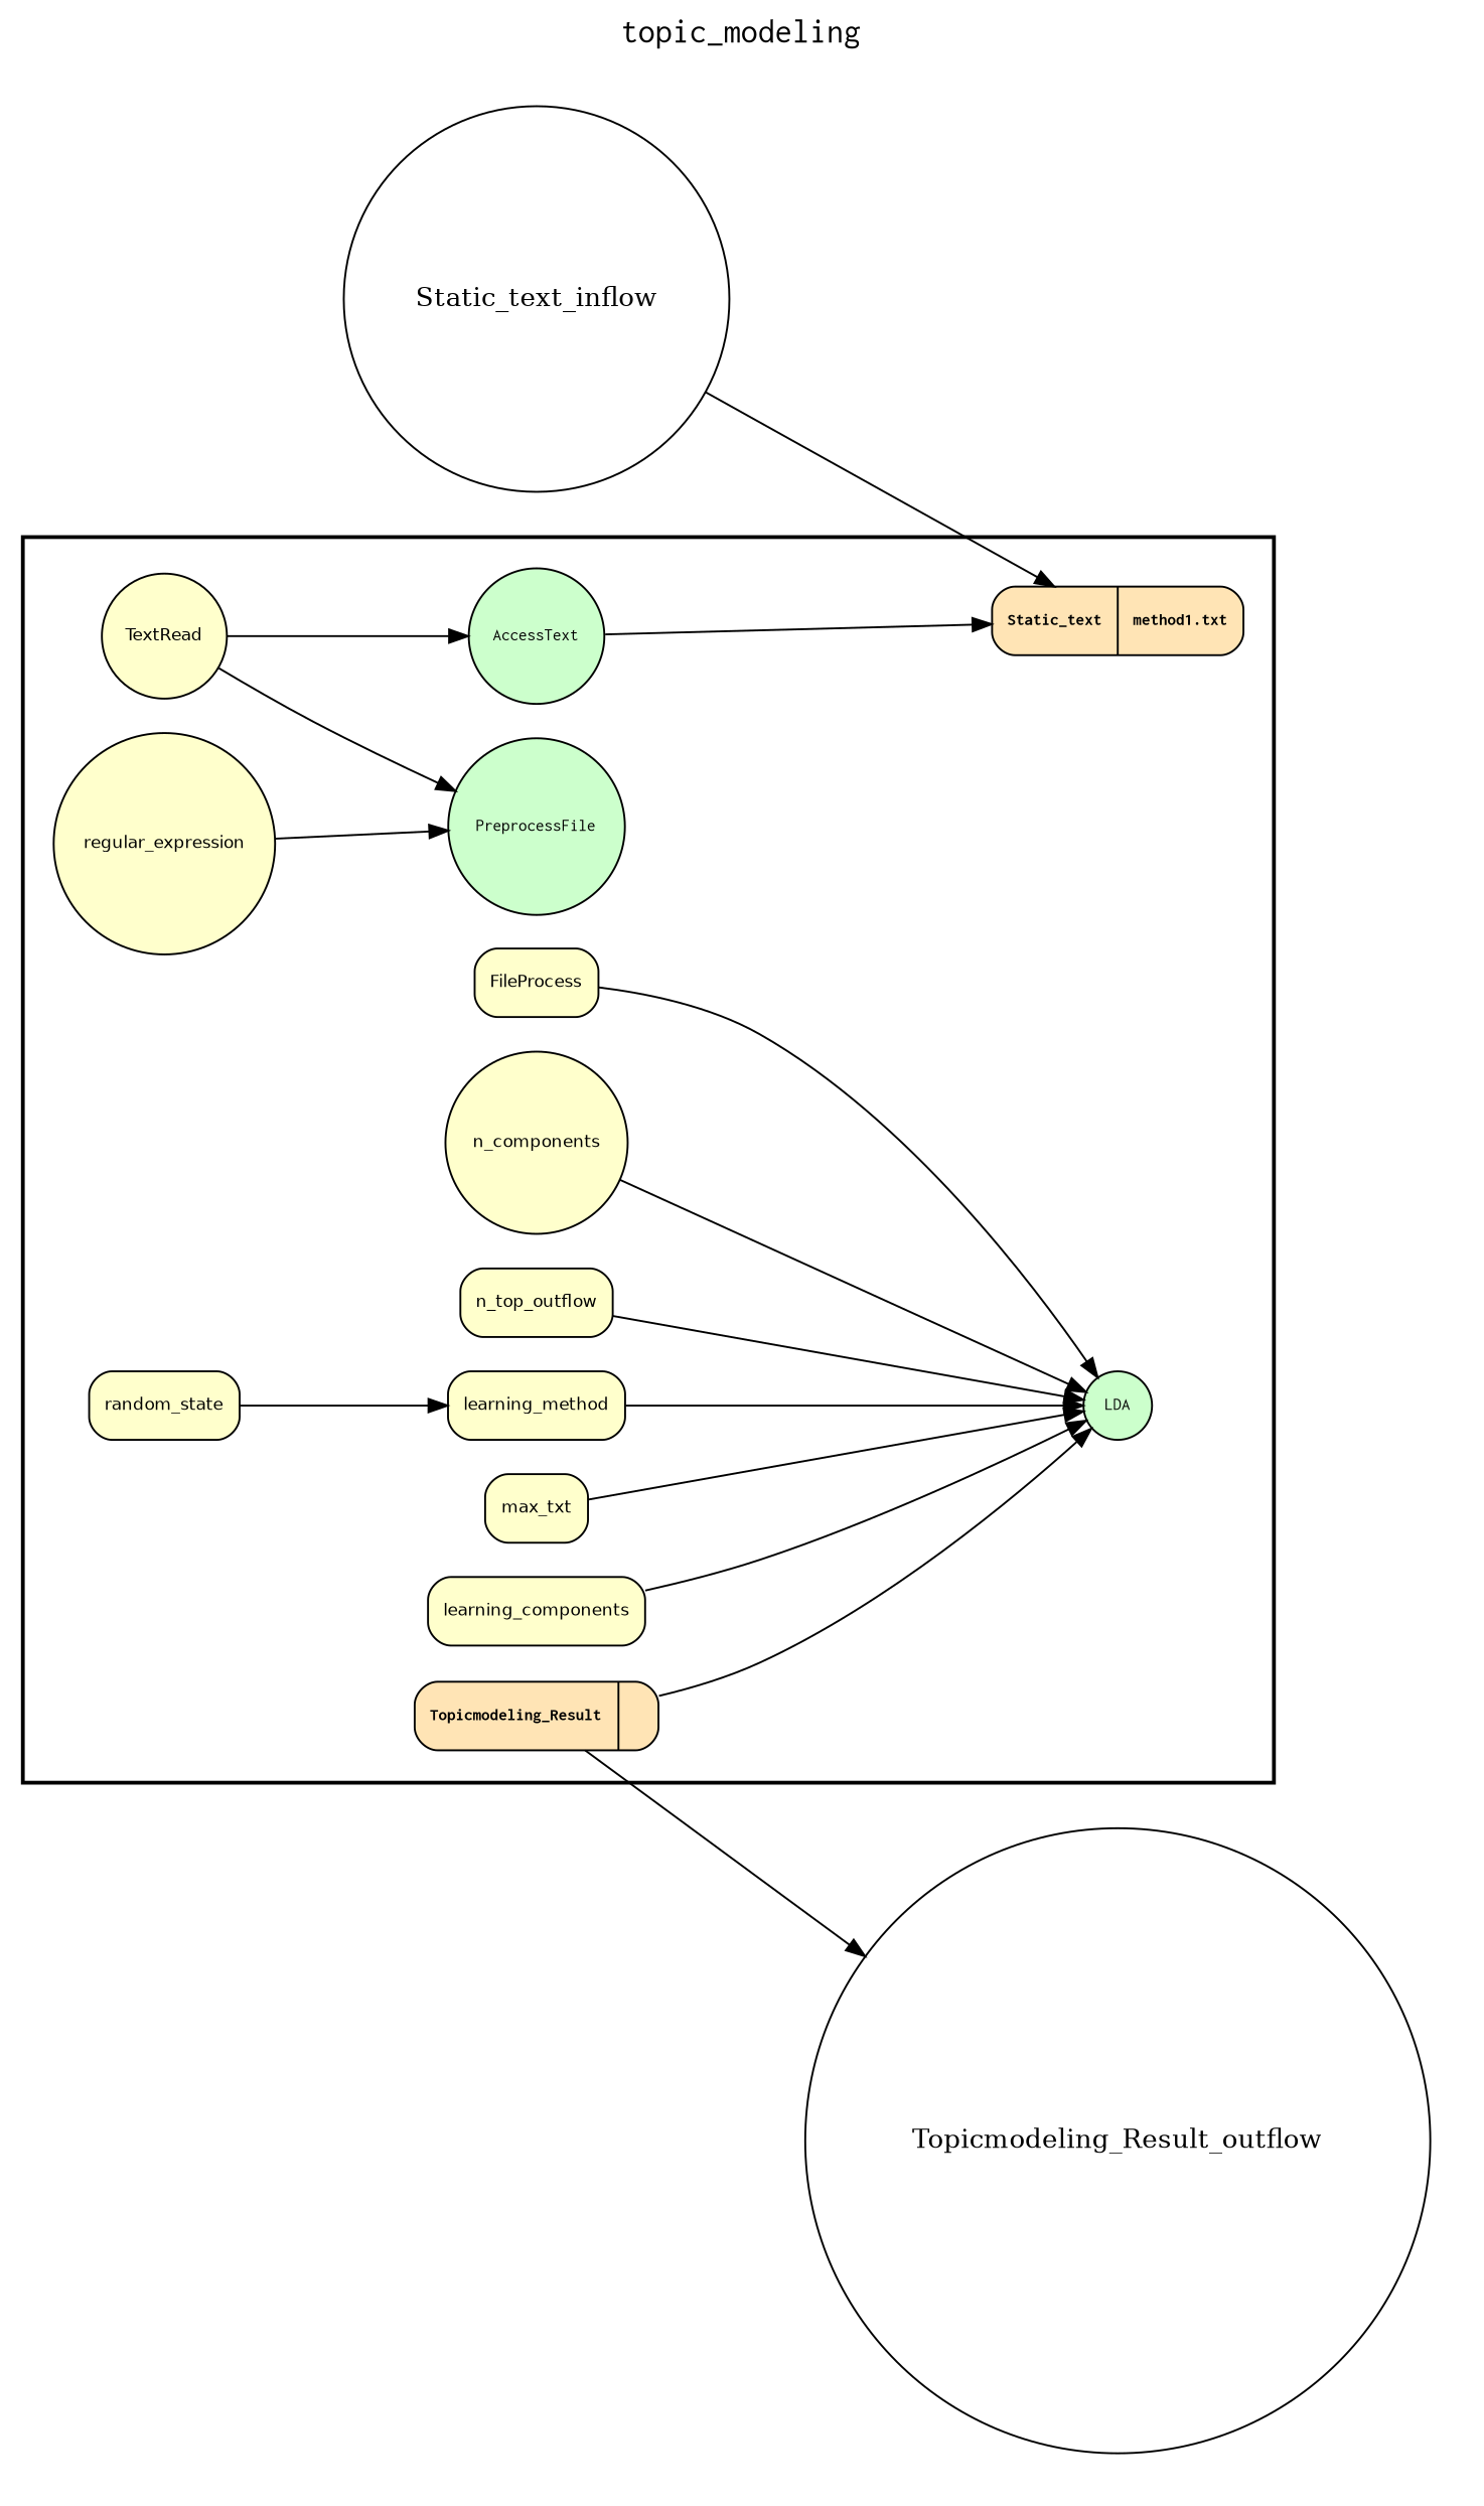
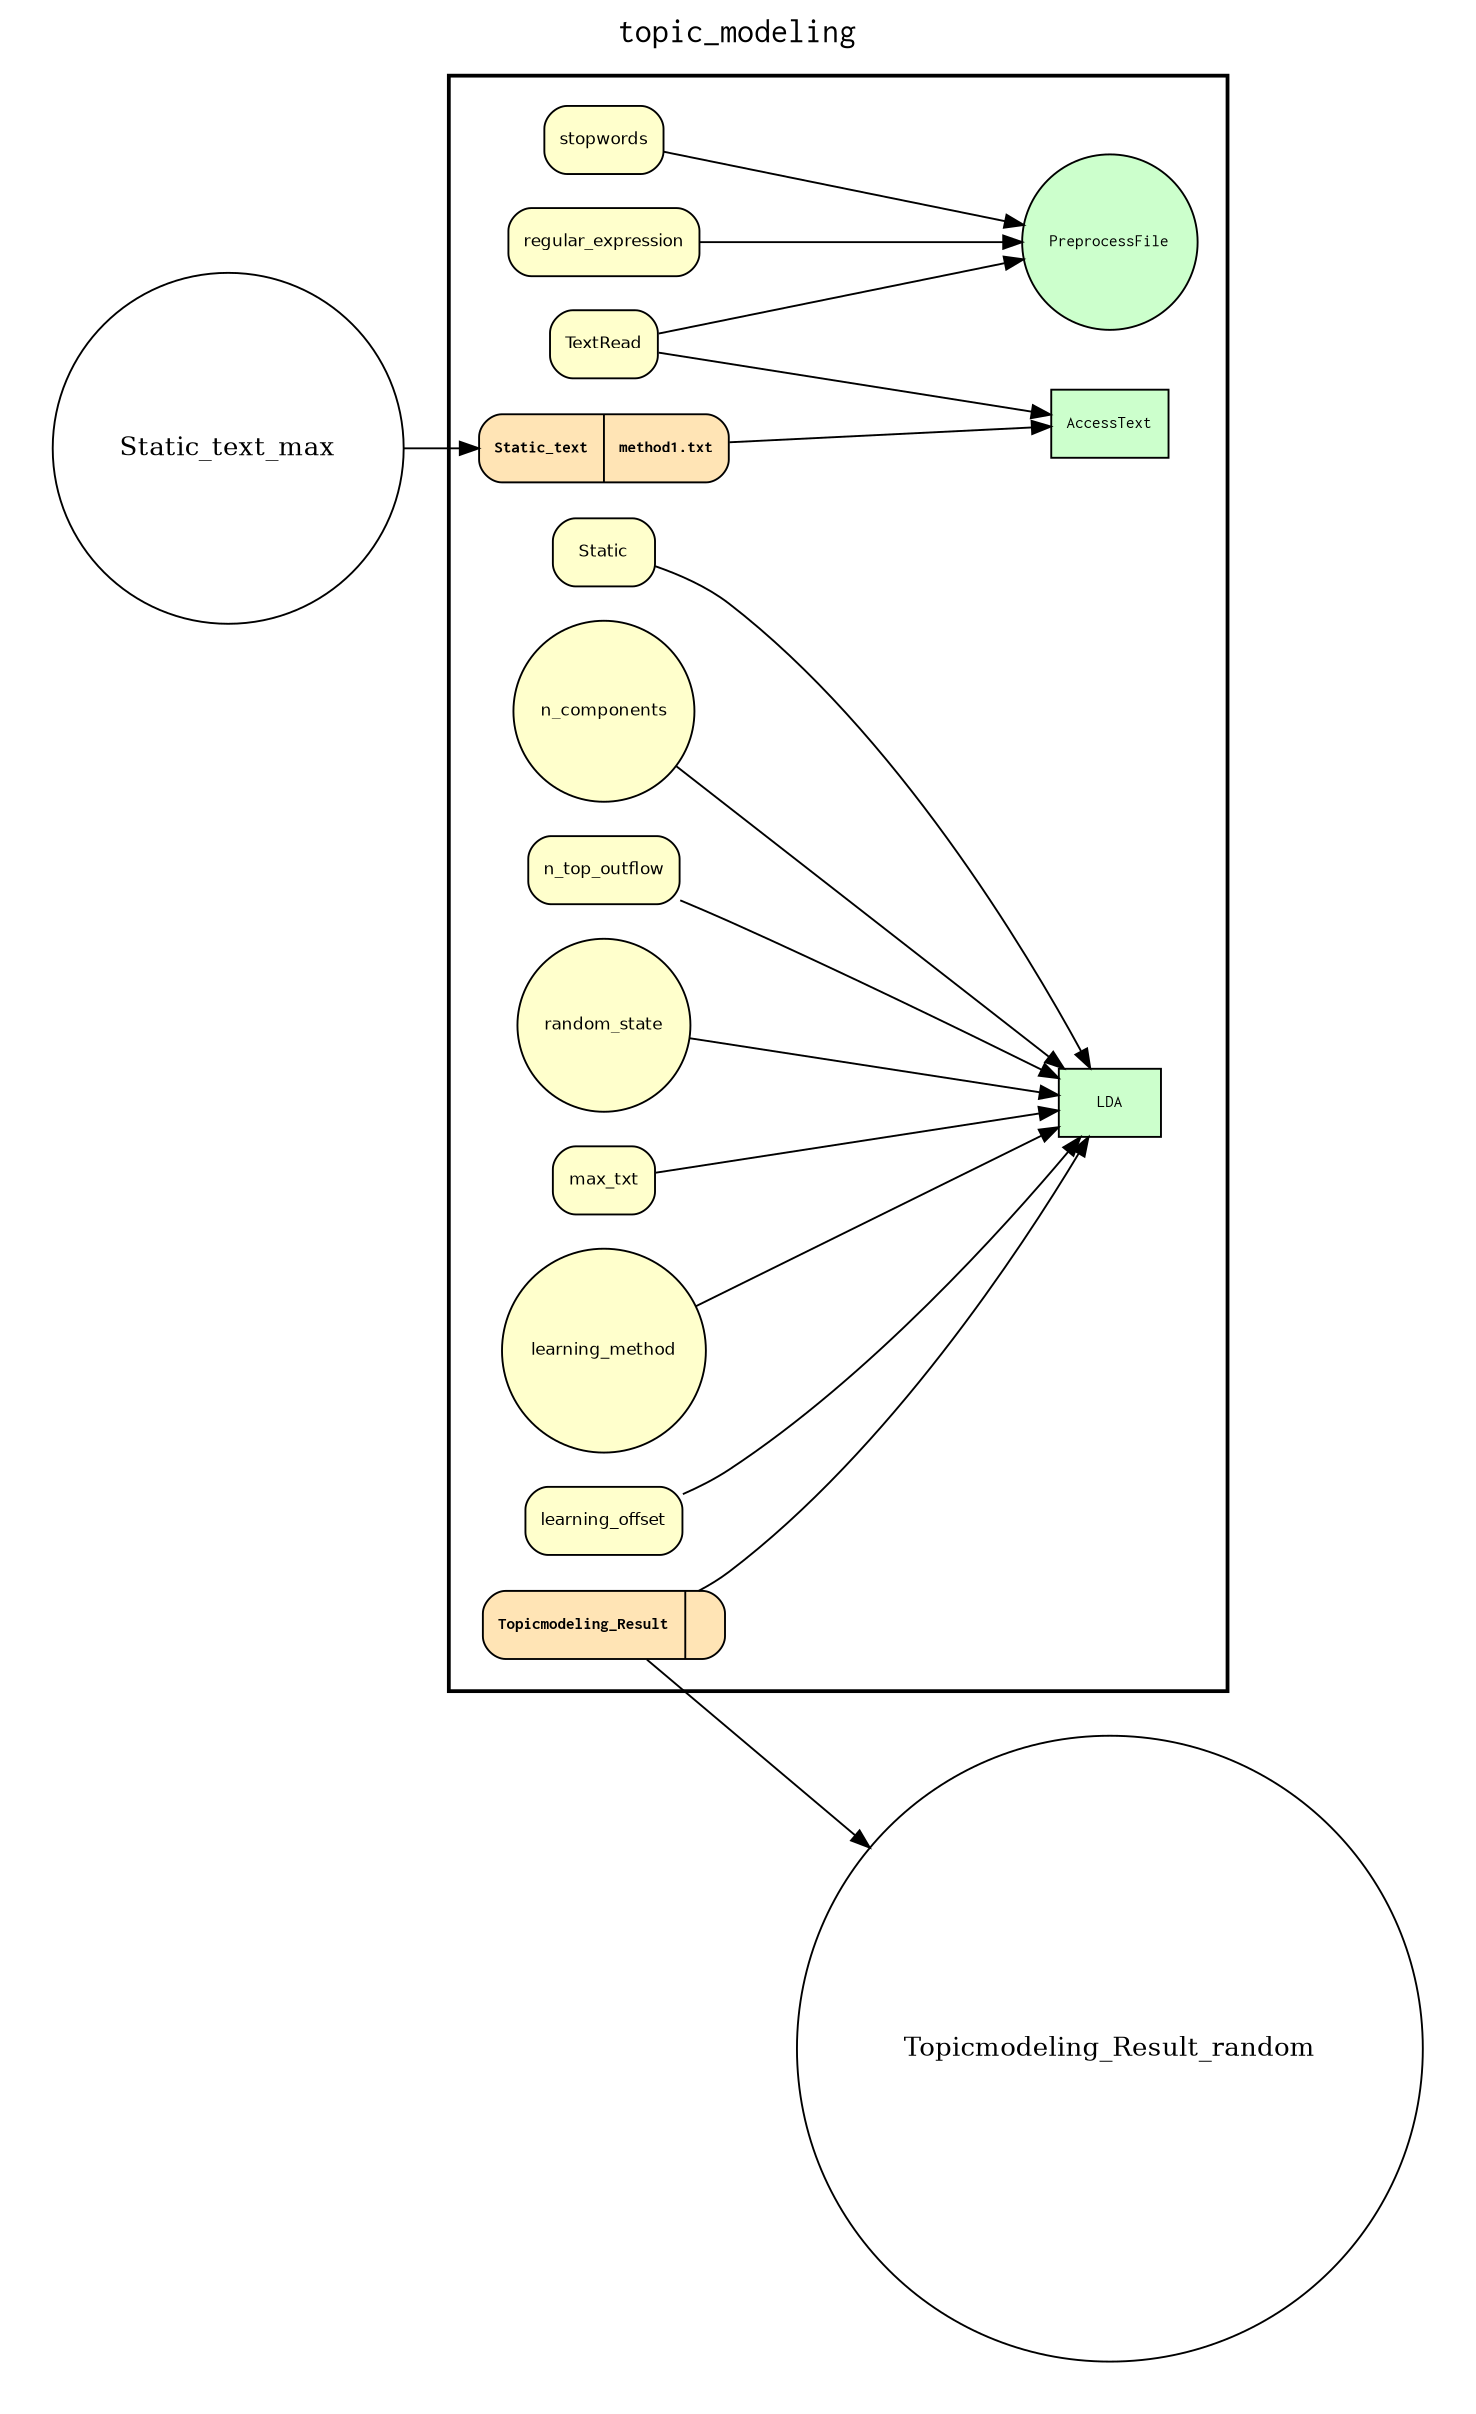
  digraph {
    fontname=Courier
    fontsize=18
    label=topic_modeling
    labelloc=t
    rankdir=LR
    node [fillcolor="#FFFFCC" fontname=Helvetica fontsize=9 peripheries=1 shape=box style="rounded,filled"]
    PreprocessFile [fillcolor="#CCFFCC" fontname=Courier shape=circle style=filled]
-   AccessText [fillcolor="#CCFFCC" fontname=Courier shape=circle style=filled]
-   LDA [fillcolor="#CCFFCC" fontname=Courier shape=circle style=filled]
-   TextRead [shape=circle]
-   regular_expression [shape=circle]
-   FileProcess
+   AccessText [fillcolor="#CCFFCC" fontname=Courier style=filled]
+   LDA [fillcolor="#CCFFCC" fontname=Courier style=filled]
+   TextRead
+   stopwords
+   regular_expression
+   FileProcess [label=Static]
    n_components [shape=circle]
    n9 [label=n_top_outflow]
-   random_state
+   random_state [shape=circle]
    n11 [label=max_txt]
-   learning_method
-   learning_offset [label=learning_components]
+   learning_method [shape=circle]
+   learning_offset
    n14 [fillcolor="#FFE4B5" fontname="Courier-Bold" label="{<f0> Static_text |<f1>method1.txt\l}" rankdir=LR shape=record]
    n15 [fillcolor="#FFE4B5" fontname="Courier-Bold" label="{<f0> Topicmodeling_Result |<f1>}" rankdir=LR shape=record]
-   Topicmodeling_Result_outflow [fillcolor="#FFFFFF" shape=circle width=0.2 fontname="" fontsize="" style=""]
-   Static_text_inflow [fillcolor="#FFFFFF" shape=circle width=0.2 fontname="" fontsize="" style=""]
+   Topicmodeling_Result_outflow [fillcolor="#FFFFFF" shape=circle width=0.2 label=Topicmodeling_Result_random fontname="" fontsize="" style=""]
+   Static_text_inflow [fillcolor="#FFFFFF" shape=circle width=0.2 label=Static_text_max fontname="" fontsize="" style=""]
    subgraph cluster_1 {
      color=black
      label=""
      penwidth=2
      subgraph cluster_2 {
        color=white
        label=""
        penwidth=2
        PreprocessFile
        AccessText
        LDA
        TextRead
+       stopwords
        regular_expression
        FileProcess
        n_components
        n9
        random_state
        n11
        learning_method
        learning_offset
        n14
        n15
      }
    }
    subgraph cluster_3 {
      color=white
      label=""
      penwidth=2
      subgraph cluster_4 {
        color=white
        label=""
        penwidth=2
        Topicmodeling_Result_outflow
      }
    }
    subgraph cluster_5 {
      color=white
      label=""
      penwidth=2
      subgraph cluster_6 {
        color=white
        label=""
        penwidth=2
        Static_text_inflow
      }
    }
    TextRead -> PreprocessFile
    TextRead -> AccessText
+   stopwords -> PreprocessFile
    regular_expression -> PreprocessFile
    FileProcess -> LDA
    n_components -> LDA
    n9 -> LDA
-   random_state -> learning_method
+   random_state -> LDA
    n11 -> LDA
    learning_method -> LDA
    learning_offset -> LDA
-   AccessText -> n14
+   n14 -> AccessText
    n15 -> LDA
    n15 -> Topicmodeling_Result_outflow
    Static_text_inflow -> n14
  }
